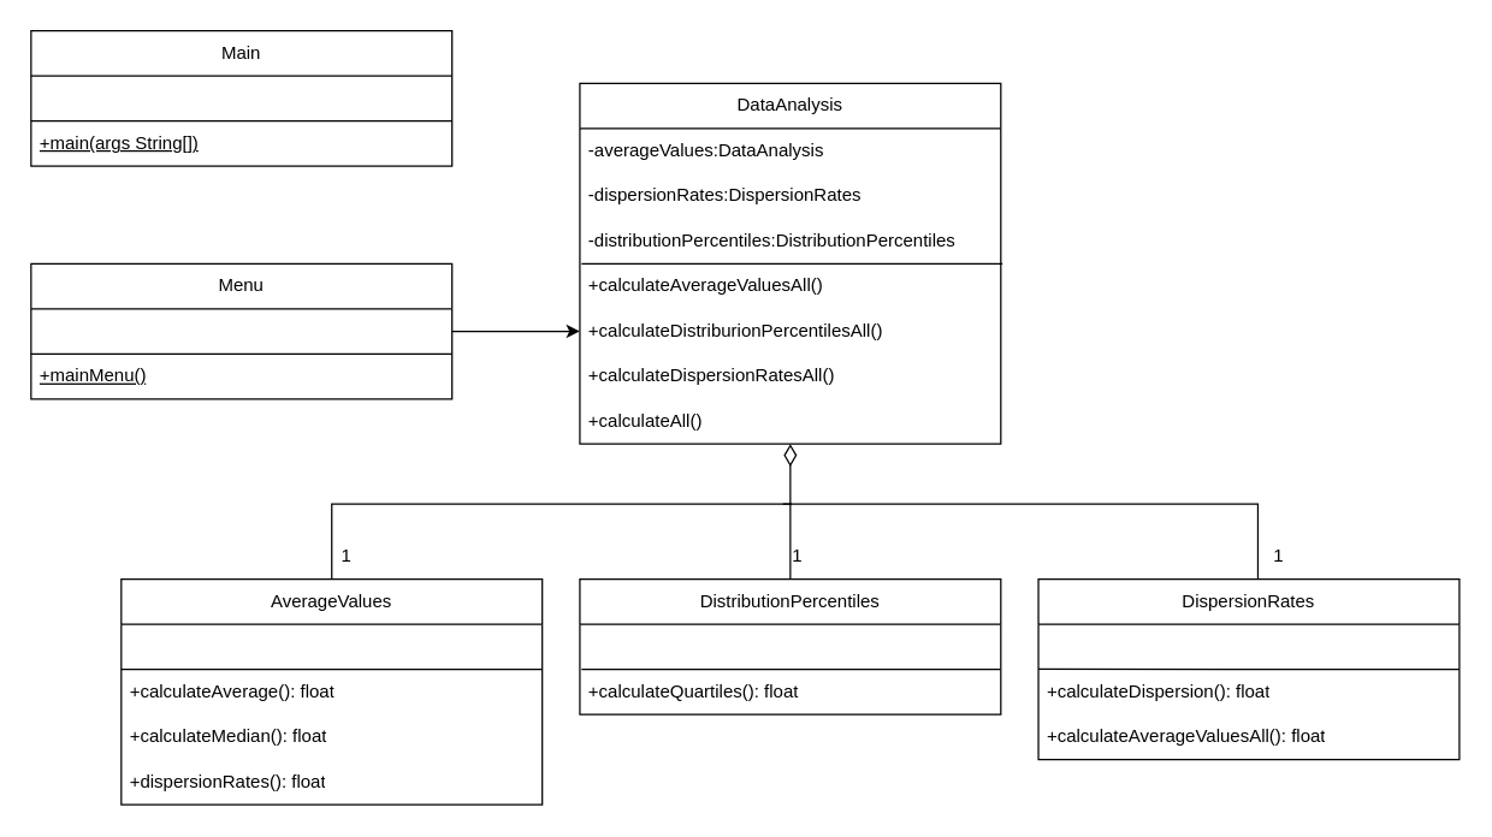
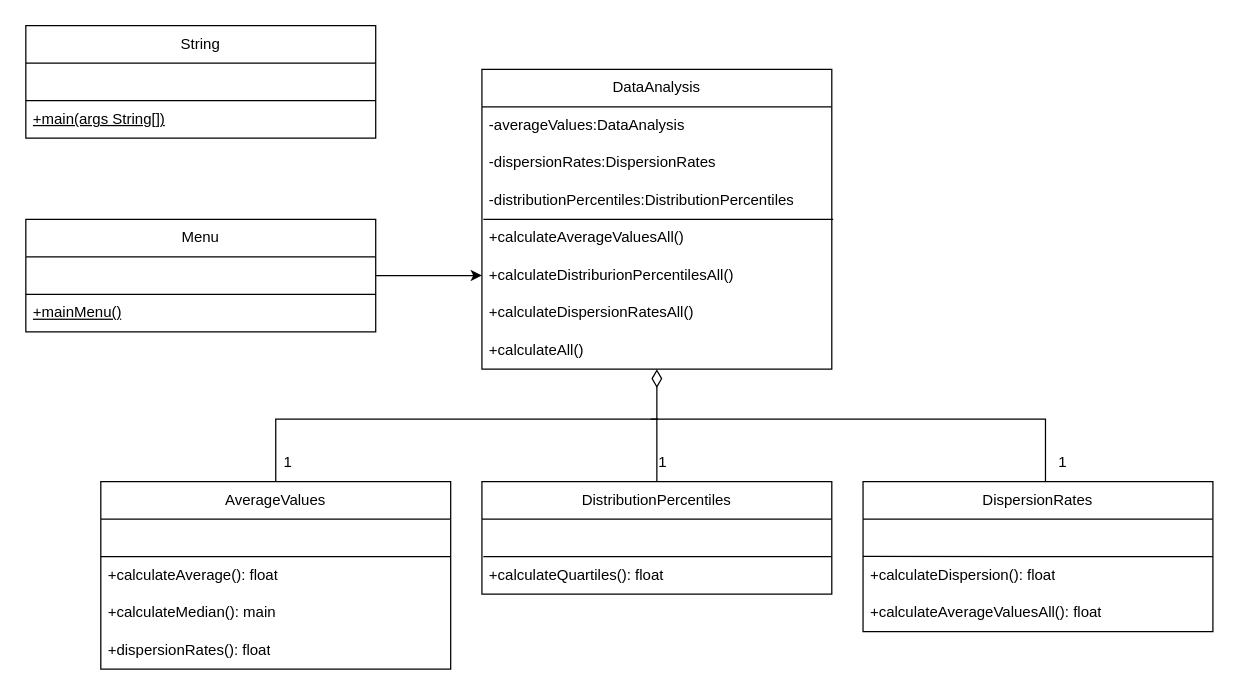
  <mxCell id="0" />
  <mxCell id="1" parent="0" />
  <mxCell id="2" value="DataAnalysis" style="swimlane;fontStyle=0;childLayout=stackLayout;horizontal=1;startSize=30;horizontalStack=0;resizeParent=1;resizeParentMax=0;resizeLast=0;collapsible=1;marginBottom=0;whiteSpace=wrap;html=1;" vertex="1" parent="1"><mxGeometry x="385" y="55" width="280" height="240" as="geometry" /></mxCell>
  <mxCell id="3" value="-averageValues:DataAnalysis" style="text;strokeColor=none;fillColor=none;align=left;verticalAlign=middle;spacingLeft=4;spacingRight=4;overflow=hidden;points=[[0,0.5],[1,0.5]];portConstraint=eastwest;rotatable=0;whiteSpace=wrap;html=1;" vertex="1" parent="2"><mxGeometry y="30" width="280" height="30" as="geometry" /></mxCell>
  <mxCell id="4" value="-dispersionRates:DispersionRates" style="text;strokeColor=none;fillColor=none;align=left;verticalAlign=middle;spacingLeft=4;spacingRight=4;overflow=hidden;points=[[0,0.5],[1,0.5]];portConstraint=eastwest;rotatable=0;whiteSpace=wrap;html=1;" vertex="1" parent="2"><mxGeometry y="60" width="280" height="30" as="geometry" /></mxCell>
  <mxCell id="5" value="-distributionPercentiles:DistributionPercentiles" style="text;strokeColor=none;fillColor=none;align=left;verticalAlign=middle;spacingLeft=4;spacingRight=4;overflow=hidden;points=[[0,0.5],[1,0.5]];portConstraint=eastwest;rotatable=0;whiteSpace=wrap;html=1;" vertex="1" parent="2"><mxGeometry y="90" width="280" height="30" as="geometry" /></mxCell>
  <mxCell id="6" value="+calculateAverageValuesAll()" style="text;strokeColor=none;fillColor=none;align=left;verticalAlign=middle;spacingLeft=4;spacingRight=4;overflow=hidden;points=[[0,0.5],[1,0.5]];portConstraint=eastwest;rotatable=0;whiteSpace=wrap;html=1;" vertex="1" parent="2"><mxGeometry y="120" width="280" height="30" as="geometry" /></mxCell>
  <mxCell id="7" value="+calculateDistriburionPercentilesAll()" style="text;strokeColor=none;fillColor=none;align=left;verticalAlign=middle;spacingLeft=4;spacingRight=4;overflow=hidden;points=[[0,0.5],[1,0.5]];portConstraint=eastwest;rotatable=0;whiteSpace=wrap;html=1;" vertex="1" parent="2"><mxGeometry y="150" width="280" height="30" as="geometry" /></mxCell>
  <mxCell id="8" value="+calculateDispersionRatesAll&lt;span style=&quot;background-color: initial;&quot;&gt;()&lt;/span&gt;" style="text;strokeColor=none;fillColor=none;align=left;verticalAlign=middle;spacingLeft=4;spacingRight=4;overflow=hidden;points=[[0,0.5],[1,0.5]];portConstraint=eastwest;rotatable=0;whiteSpace=wrap;html=1;" vertex="1" parent="2"><mxGeometry y="180" width="280" height="30" as="geometry" /></mxCell>
  <mxCell id="9" value="+calculateAll()" style="text;strokeColor=none;fillColor=none;align=left;verticalAlign=middle;spacingLeft=4;spacingRight=4;overflow=hidden;points=[[0,0.5],[1,0.5]];portConstraint=eastwest;rotatable=0;whiteSpace=wrap;html=1;" vertex="1" parent="2"><mxGeometry y="210" width="280" height="30" as="geometry" /></mxCell>
  <mxCell id="10" value="" style="endArrow=none;html=1;rounded=0;exitX=1.004;exitY=0;exitDx=0;exitDy=0;entryX=0.004;entryY=0;entryDx=0;entryDy=0;exitPerimeter=0;entryPerimeter=0;" edge="1" parent="2" source="6" target="6"><mxGeometry width="50" height="50" relative="1" as="geometry"><mxPoint y="135" as="sourcePoint" /><mxPoint x="140" y="135" as="targetPoint" /></mxGeometry></mxCell>
  <mxCell id="11" value="AverageValues" style="swimlane;fontStyle=0;childLayout=stackLayout;horizontal=1;startSize=30;horizontalStack=0;resizeParent=1;resizeParentMax=0;resizeLast=0;collapsible=1;marginBottom=0;whiteSpace=wrap;html=1;" vertex="1" parent="1"><mxGeometry x="80" y="385" width="280" height="150" as="geometry" /></mxCell>
  <mxCell id="12" value="&amp;nbsp;" style="text;strokeColor=none;fillColor=none;align=left;verticalAlign=middle;spacingLeft=4;spacingRight=4;overflow=hidden;points=[[0,0.5],[1,0.5]];portConstraint=eastwest;rotatable=0;whiteSpace=wrap;html=1;" vertex="1" parent="11"><mxGeometry y="30" width="280" height="30" as="geometry" /></mxCell>
  <mxCell id="13" value="" style="endArrow=none;html=1;rounded=0;exitX=1.004;exitY=0;exitDx=0;exitDy=0;entryX=0.004;entryY=0;entryDx=0;entryDy=0;exitPerimeter=0;entryPerimeter=0;" edge="1" parent="11"><mxGeometry width="50" height="50" relative="1" as="geometry"><mxPoint x="280" y="60" as="sourcePoint" /><mxPoint x="-5.24e-14" y="60" as="targetPoint" /></mxGeometry></mxCell>
  <mxCell id="14" value="+calculateAverage(): float" style="text;strokeColor=none;fillColor=none;align=left;verticalAlign=middle;spacingLeft=4;spacingRight=4;overflow=hidden;points=[[0,0.5],[1,0.5]];portConstraint=eastwest;rotatable=0;whiteSpace=wrap;html=1;" vertex="1" parent="11"><mxGeometry y="60" width="280" height="30" as="geometry" /></mxCell>
- <mxCell id="15" value="+calculateMedian(): float" style="text;strokeColor=none;fillColor=none;align=left;verticalAlign=middle;spacingLeft=4;spacingRight=4;overflow=hidden;points=[[0,0.5],[1,0.5]];portConstraint=eastwest;rotatable=0;whiteSpace=wrap;html=1;" vertex="1" parent="11"><mxGeometry y="90" width="280" height="30" as="geometry" /></mxCell>
+ <mxCell id="15" value="+calculateMedian(): main" style="text;strokeColor=none;fillColor=none;align=left;verticalAlign=middle;spacingLeft=4;spacingRight=4;overflow=hidden;points=[[0,0.5],[1,0.5]];portConstraint=eastwest;rotatable=0;whiteSpace=wrap;html=1;" vertex="1" parent="11"><mxGeometry y="90" width="280" height="30" as="geometry" /></mxCell>
  <mxCell id="16" value="+dispersionRates(): float" style="text;strokeColor=none;fillColor=none;align=left;verticalAlign=middle;spacingLeft=4;spacingRight=4;overflow=hidden;points=[[0,0.5],[1,0.5]];portConstraint=eastwest;rotatable=0;whiteSpace=wrap;html=1;" vertex="1" parent="11"><mxGeometry y="120" width="280" height="30" as="geometry" /></mxCell>
  <mxCell id="17" value="DistributionPercentiles" style="swimlane;fontStyle=0;childLayout=stackLayout;horizontal=1;startSize=30;horizontalStack=0;resizeParent=1;resizeParentMax=0;resizeLast=0;collapsible=1;marginBottom=0;whiteSpace=wrap;html=1;" vertex="1" parent="1"><mxGeometry x="385" y="385" width="280" height="90" as="geometry" /></mxCell>
  <mxCell id="18" value="&amp;nbsp;" style="text;strokeColor=none;fillColor=none;align=left;verticalAlign=middle;spacingLeft=4;spacingRight=4;overflow=hidden;points=[[0,0.5],[1,0.5]];portConstraint=eastwest;rotatable=0;whiteSpace=wrap;html=1;" vertex="1" parent="17"><mxGeometry y="30" width="280" height="30" as="geometry" /></mxCell>
  <mxCell id="19" value="+calculateQuartiles(): float" style="text;strokeColor=none;fillColor=none;align=left;verticalAlign=middle;spacingLeft=4;spacingRight=4;overflow=hidden;points=[[0,0.5],[1,0.5]];portConstraint=eastwest;rotatable=0;whiteSpace=wrap;html=1;" vertex="1" parent="17"><mxGeometry y="60" width="280" height="30" as="geometry" /></mxCell>
  <mxCell id="20" value="" style="endArrow=none;html=1;rounded=0;entryX=0.004;entryY=0;entryDx=0;entryDy=0;entryPerimeter=0;exitX=0.999;exitY=-0.001;exitDx=0;exitDy=0;exitPerimeter=0;" edge="1" parent="17" source="19" target="19"><mxGeometry width="50" height="50" relative="1" as="geometry"><mxPoint x="275" y="60" as="sourcePoint" /><mxPoint x="140" y="135" as="targetPoint" /></mxGeometry></mxCell>
  <mxCell id="21" value="DispersionRates" style="swimlane;fontStyle=0;childLayout=stackLayout;horizontal=1;startSize=30;horizontalStack=0;resizeParent=1;resizeParentMax=0;resizeLast=0;collapsible=1;marginBottom=0;whiteSpace=wrap;html=1;" vertex="1" parent="1"><mxGeometry x="690" y="385" width="280" height="120" as="geometry" /></mxCell>
  <mxCell id="22" value="&amp;nbsp;" style="text;strokeColor=none;fillColor=none;align=left;verticalAlign=middle;spacingLeft=4;spacingRight=4;overflow=hidden;points=[[0,0.5],[1,0.5]];portConstraint=eastwest;rotatable=0;whiteSpace=wrap;html=1;" vertex="1" parent="21"><mxGeometry y="30" width="280" height="30" as="geometry" /></mxCell>
  <mxCell id="23" value="+calculateDispersion(): float" style="text;strokeColor=none;fillColor=none;align=left;verticalAlign=middle;spacingLeft=4;spacingRight=4;overflow=hidden;points=[[0,0.5],[1,0.5]];portConstraint=eastwest;rotatable=0;whiteSpace=wrap;html=1;" vertex="1" parent="21"><mxGeometry y="60" width="280" height="30" as="geometry" /></mxCell>
  <mxCell id="24" value="+calculateAverageValuesAll(): float" style="text;strokeColor=none;fillColor=none;align=left;verticalAlign=middle;spacingLeft=4;spacingRight=4;overflow=hidden;points=[[0,0.5],[1,0.5]];portConstraint=eastwest;rotatable=0;whiteSpace=wrap;html=1;" vertex="1" parent="21"><mxGeometry y="90" width="280" height="30" as="geometry" /></mxCell>
  <mxCell id="25" value="" style="endArrow=none;html=1;rounded=0;entryX=0;entryY=-0.006;entryDx=0;entryDy=0;entryPerimeter=0;" edge="1" parent="21" target="23"><mxGeometry width="50" height="50" relative="1" as="geometry"><mxPoint x="280" y="60" as="sourcePoint" /><mxPoint x="140" y="135" as="targetPoint" /></mxGeometry></mxCell>
  <mxCell id="26" value="" style="endArrow=none;html=1;rounded=0;exitX=0.5;exitY=0;exitDx=0;exitDy=0;endFill=0;" edge="1" parent="1" source="11"><mxGeometry width="50" height="50" relative="1" as="geometry"><mxPoint x="680" y="385" as="sourcePoint" /><mxPoint x="525" y="335" as="targetPoint" /><Array as="points"><mxPoint x="220" y="335" /><mxPoint x="526" y="335" /></Array></mxGeometry></mxCell>
  <mxCell id="27" value="" style="endArrow=diamondThin;html=1;rounded=0;exitX=0.5;exitY=0;exitDx=0;exitDy=0;entryX=0.5;entryY=1;entryDx=0;entryDy=0;entryPerimeter=0;endFill=0;strokeWidth=1;targetPerimeterSpacing=0;sourcePerimeterSpacing=0;jumpSize=6;endSize=12;" edge="1" parent="1"><mxGeometry width="50" height="50" relative="1" as="geometry"><mxPoint x="525" y="385" as="sourcePoint" /><mxPoint x="525" y="295" as="targetPoint" /><Array as="points" /></mxGeometry></mxCell>
  <mxCell id="28" value="" style="endArrow=none;html=1;rounded=0;exitX=0.5;exitY=0;exitDx=0;exitDy=0;endFill=0;" edge="1" parent="1"><mxGeometry width="50" height="50" relative="1" as="geometry"><mxPoint x="836" y="385" as="sourcePoint" /><mxPoint x="520" y="335" as="targetPoint" /><Array as="points"><mxPoint x="836" y="335" /><mxPoint x="540" y="335" /></Array></mxGeometry></mxCell>
- <mxCell id="29" value="Main" style="swimlane;fontStyle=0;childLayout=stackLayout;horizontal=1;startSize=30;horizontalStack=0;resizeParent=1;resizeParentMax=0;resizeLast=0;collapsible=1;marginBottom=0;whiteSpace=wrap;html=1;" vertex="1" parent="1"><mxGeometry x="20" y="20" width="280" height="90" as="geometry" /></mxCell>
+ <mxCell id="29" value="String" style="swimlane;fontStyle=0;childLayout=stackLayout;horizontal=1;startSize=30;horizontalStack=0;resizeParent=1;resizeParentMax=0;resizeLast=0;collapsible=1;marginBottom=0;whiteSpace=wrap;html=1;" vertex="1" parent="1"><mxGeometry x="20" y="20" width="280" height="90" as="geometry" /></mxCell>
  <mxCell id="30" value="&amp;nbsp;" style="text;strokeColor=none;fillColor=none;align=left;verticalAlign=middle;spacingLeft=4;spacingRight=4;overflow=hidden;points=[[0,0.5],[1,0.5]];portConstraint=eastwest;rotatable=0;whiteSpace=wrap;html=1;" vertex="1" parent="29"><mxGeometry y="30" width="280" height="30" as="geometry" /></mxCell>
  <mxCell id="31" value="" style="endArrow=none;html=1;rounded=0;exitX=1.004;exitY=0;exitDx=0;exitDy=0;entryX=0.004;entryY=0;entryDx=0;entryDy=0;exitPerimeter=0;entryPerimeter=0;" edge="1" parent="29"><mxGeometry width="50" height="50" relative="1" as="geometry"><mxPoint x="280" y="60" as="sourcePoint" /><mxPoint x="-5.24e-14" y="60" as="targetPoint" /></mxGeometry></mxCell>
  <mxCell id="32" value="&lt;u&gt;+main(args String[])&lt;/u&gt;" style="text;strokeColor=none;fillColor=none;align=left;verticalAlign=middle;spacingLeft=4;spacingRight=4;overflow=hidden;points=[[0,0.5],[1,0.5]];portConstraint=eastwest;rotatable=0;whiteSpace=wrap;html=1;" vertex="1" parent="29"><mxGeometry y="60" width="280" height="30" as="geometry" /></mxCell>
  <mxCell id="33" value="Menu" style="swimlane;fontStyle=0;childLayout=stackLayout;horizontal=1;startSize=30;horizontalStack=0;resizeParent=1;resizeParentMax=0;resizeLast=0;collapsible=1;marginBottom=0;whiteSpace=wrap;html=1;" vertex="1" parent="1"><mxGeometry x="20" y="175" width="280" height="90" as="geometry" /></mxCell>
  <mxCell id="34" value="&amp;nbsp;" style="text;strokeColor=none;fillColor=none;align=left;verticalAlign=middle;spacingLeft=4;spacingRight=4;overflow=hidden;points=[[0,0.5],[1,0.5]];portConstraint=eastwest;rotatable=0;whiteSpace=wrap;html=1;" vertex="1" parent="33"><mxGeometry y="30" width="280" height="30" as="geometry" /></mxCell>
  <mxCell id="35" value="" style="endArrow=none;html=1;rounded=0;exitX=1.004;exitY=0;exitDx=0;exitDy=0;entryX=0.004;entryY=0;entryDx=0;entryDy=0;exitPerimeter=0;entryPerimeter=0;" edge="1" parent="33"><mxGeometry width="50" height="50" relative="1" as="geometry"><mxPoint x="280" y="60" as="sourcePoint" /><mxPoint x="-5.24e-14" y="60" as="targetPoint" /></mxGeometry></mxCell>
  <mxCell id="36" value="&lt;u&gt;+mainMenu()&lt;/u&gt;" style="text;strokeColor=none;fillColor=none;align=left;verticalAlign=middle;spacingLeft=4;spacingRight=4;overflow=hidden;points=[[0,0.5],[1,0.5]];portConstraint=eastwest;rotatable=0;whiteSpace=wrap;html=1;" vertex="1" parent="33"><mxGeometry y="60" width="280" height="30" as="geometry" /></mxCell>
  <mxCell id="37" style="edgeStyle=orthogonalEdgeStyle;rounded=0;orthogonalLoop=1;jettySize=auto;html=1;exitX=1;exitY=0.5;exitDx=0;exitDy=0;entryX=0;entryY=0.5;entryDx=0;entryDy=0;" edge="1" parent="1" source="34" target="7"><mxGeometry relative="1" as="geometry" /></mxCell>
  <mxCell id="38" value="1" style="text;html=1;align=center;verticalAlign=middle;whiteSpace=wrap;rounded=0;" vertex="1" parent="1"><mxGeometry x="200" y="355" width="60" height="30" as="geometry" /></mxCell>
  <mxCell id="39" value="1" style="text;html=1;align=center;verticalAlign=middle;whiteSpace=wrap;rounded=0;" vertex="1" parent="1"><mxGeometry x="500" y="355" width="60" height="30" as="geometry" /></mxCell>
  <mxCell id="40" value="1" style="text;html=1;align=center;verticalAlign=middle;whiteSpace=wrap;rounded=0;" vertex="1" parent="1"><mxGeometry x="820" y="355" width="60" height="30" as="geometry" /></mxCell>
